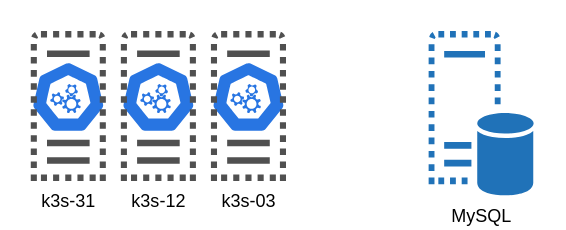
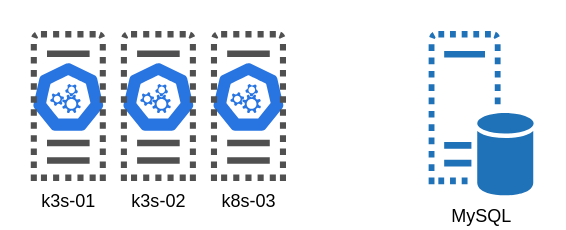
  <mxCell id="0" />
  <mxCell id="1" parent="0" />
  <mxCell id="2" value="" style="sketch=0;html=1;dashed=0;whitespace=wrap;fillColor=#2875E2;strokeColor=#ffffff;points=[[0.005,0.63,0],[0.1,0.2,0],[0.9,0.2,0],[0.5,0,0],[0.995,0.63,0],[0.72,0.99,0],[0.5,1,0],[0.28,0.99,0]];verticalLabelPosition=bottom;align=center;verticalAlign=top;shape=mxgraph.kubernetes.icon;prIcon=master" vertex="1" parent="1"><mxGeometry x="20" y="40" width="50" height="48" as="geometry" /></mxCell>
- <mxCell id="3" value="k3s-31&lt;br&gt;" style="sketch=0;pointerEvents=1;shadow=0;dashed=0;html=1;strokeColor=none;fillColor=#505050;labelPosition=center;verticalLabelPosition=bottom;verticalAlign=top;outlineConnect=0;align=center;shape=mxgraph.office.servers.virtual_server;" vertex="1" parent="1"><mxGeometry x="20" y="20" width="50" height="100" as="geometry" /></mxCell>
+ <mxCell id="3" value="k3s-01&lt;br&gt;" style="sketch=0;pointerEvents=1;shadow=0;dashed=0;html=1;strokeColor=none;fillColor=#505050;labelPosition=center;verticalLabelPosition=bottom;verticalAlign=top;outlineConnect=0;align=center;shape=mxgraph.office.servers.virtual_server;" vertex="1" parent="1"><mxGeometry x="20" y="20" width="50" height="100" as="geometry" /></mxCell>
  <mxCell id="4" value="" style="group" vertex="1" connectable="0" parent="1"><mxGeometry x="140" y="20" width="50" height="100" as="geometry" /></mxCell>
  <mxCell id="5" value="" style="sketch=0;html=1;dashed=0;whitespace=wrap;fillColor=#2875E2;strokeColor=#ffffff;points=[[0.005,0.63,0],[0.1,0.2,0],[0.9,0.2,0],[0.5,0,0],[0.995,0.63,0],[0.72,0.99,0],[0.5,1,0],[0.28,0.99,0]];verticalLabelPosition=bottom;align=center;verticalAlign=top;shape=mxgraph.kubernetes.icon;prIcon=master" vertex="1" parent="4"><mxGeometry y="20" width="50" height="48" as="geometry" /></mxCell>
- <mxCell id="6" value="k3s-03" style="sketch=0;pointerEvents=1;shadow=0;dashed=0;html=1;strokeColor=none;fillColor=#505050;labelPosition=center;verticalLabelPosition=bottom;verticalAlign=top;outlineConnect=0;align=center;shape=mxgraph.office.servers.virtual_server;" vertex="1" parent="4"><mxGeometry width="50" height="100" as="geometry" /></mxCell>
+ <mxCell id="6" value="k8s-03" style="sketch=0;pointerEvents=1;shadow=0;dashed=0;html=1;strokeColor=none;fillColor=#505050;labelPosition=center;verticalLabelPosition=bottom;verticalAlign=top;outlineConnect=0;align=center;shape=mxgraph.office.servers.virtual_server;" vertex="1" parent="4"><mxGeometry width="50" height="100" as="geometry" /></mxCell>
  <mxCell id="7" value="" style="group" vertex="1" connectable="0" parent="1"><mxGeometry x="80" y="20" width="50" height="100" as="geometry" /></mxCell>
  <mxCell id="8" value="" style="sketch=0;html=1;dashed=0;whitespace=wrap;fillColor=#2875E2;strokeColor=#ffffff;points=[[0.005,0.63,0],[0.1,0.2,0],[0.9,0.2,0],[0.5,0,0],[0.995,0.63,0],[0.72,0.99,0],[0.5,1,0],[0.28,0.99,0]];verticalLabelPosition=bottom;align=center;verticalAlign=top;shape=mxgraph.kubernetes.icon;prIcon=master" vertex="1" parent="7"><mxGeometry y="20" width="50" height="48" as="geometry" /></mxCell>
- <mxCell id="9" value="k3s-12" style="sketch=0;pointerEvents=1;shadow=0;dashed=0;html=1;strokeColor=none;fillColor=#505050;labelPosition=center;verticalLabelPosition=bottom;verticalAlign=top;outlineConnect=0;align=center;shape=mxgraph.office.servers.virtual_server;" vertex="1" parent="7"><mxGeometry width="50" height="100" as="geometry" /></mxCell>
+ <mxCell id="9" value="k3s-02" style="sketch=0;pointerEvents=1;shadow=0;dashed=0;html=1;strokeColor=none;fillColor=#505050;labelPosition=center;verticalLabelPosition=bottom;verticalAlign=top;outlineConnect=0;align=center;shape=mxgraph.office.servers.virtual_server;" vertex="1" parent="7"><mxGeometry width="50" height="100" as="geometry" /></mxCell>
  <mxCell id="10" value="MySQL" style="sketch=0;pointerEvents=1;shadow=0;dashed=0;html=1;strokeColor=none;labelPosition=center;verticalLabelPosition=bottom;verticalAlign=top;outlineConnect=0;align=center;shape=mxgraph.office.servers.virtual_database_server;fillColor=#2072B8;" vertex="1" parent="1"><mxGeometry x="285" y="20" width="70" height="110" as="geometry" /></mxCell>
